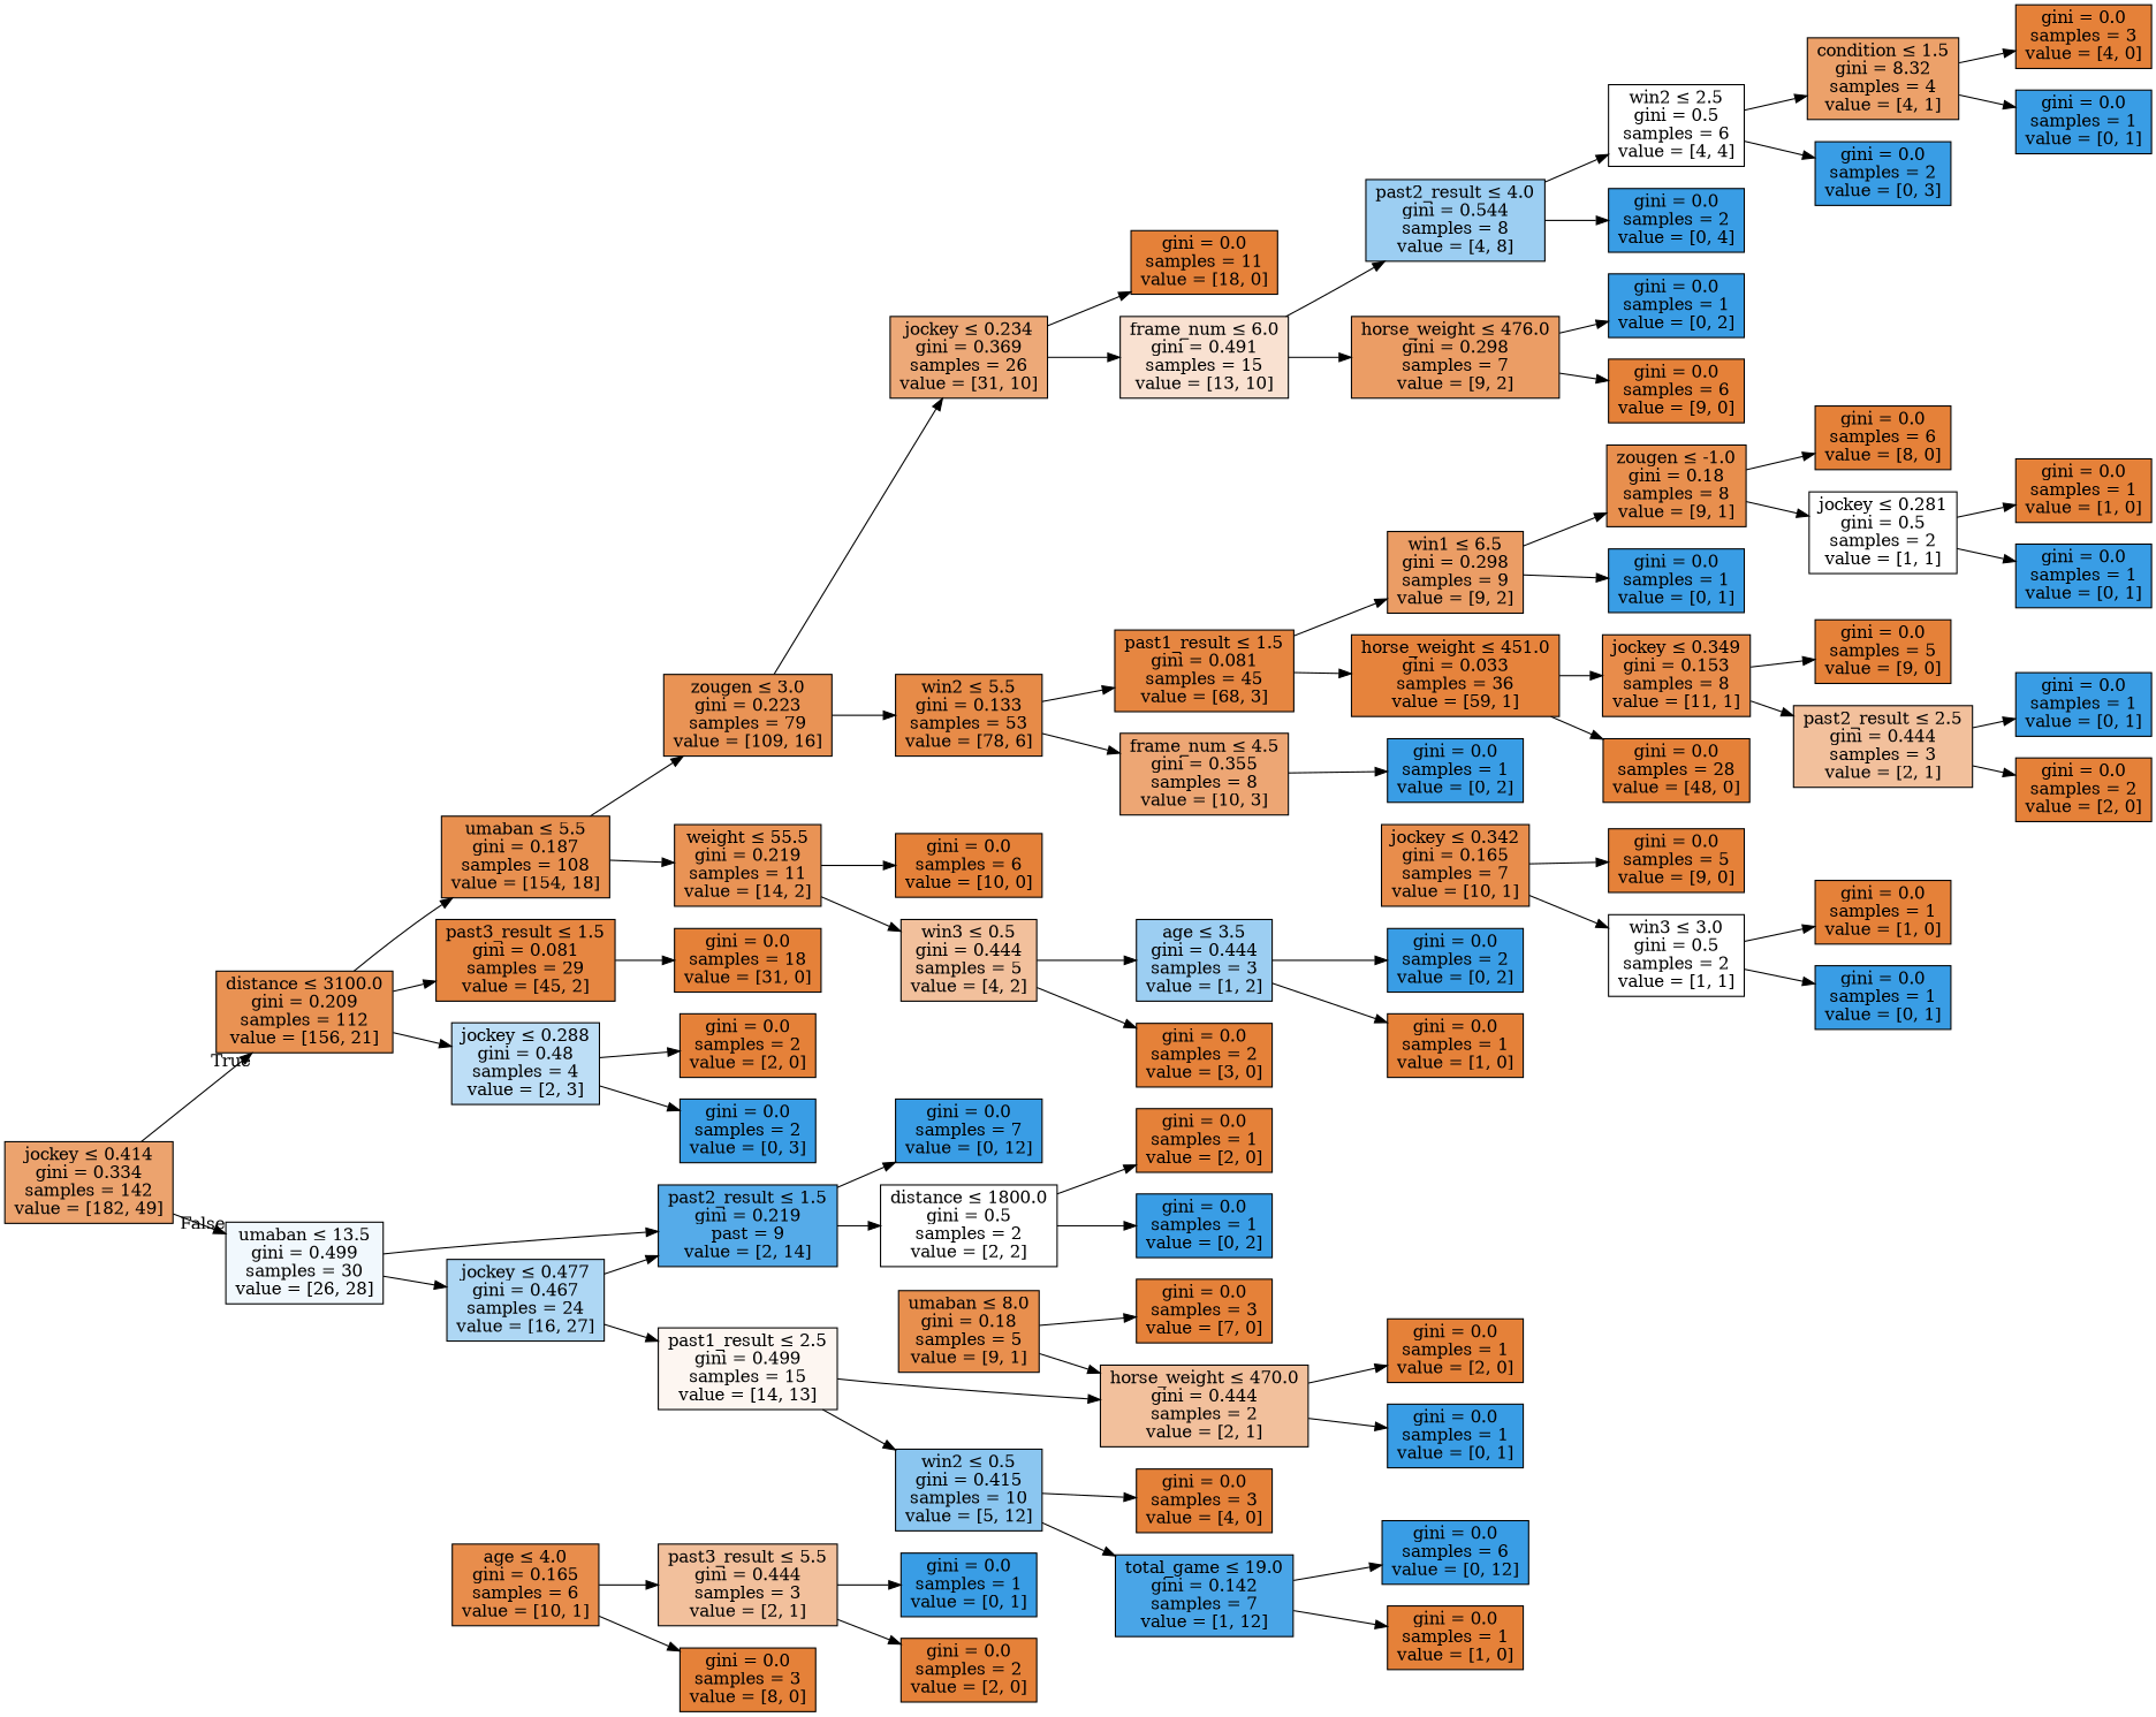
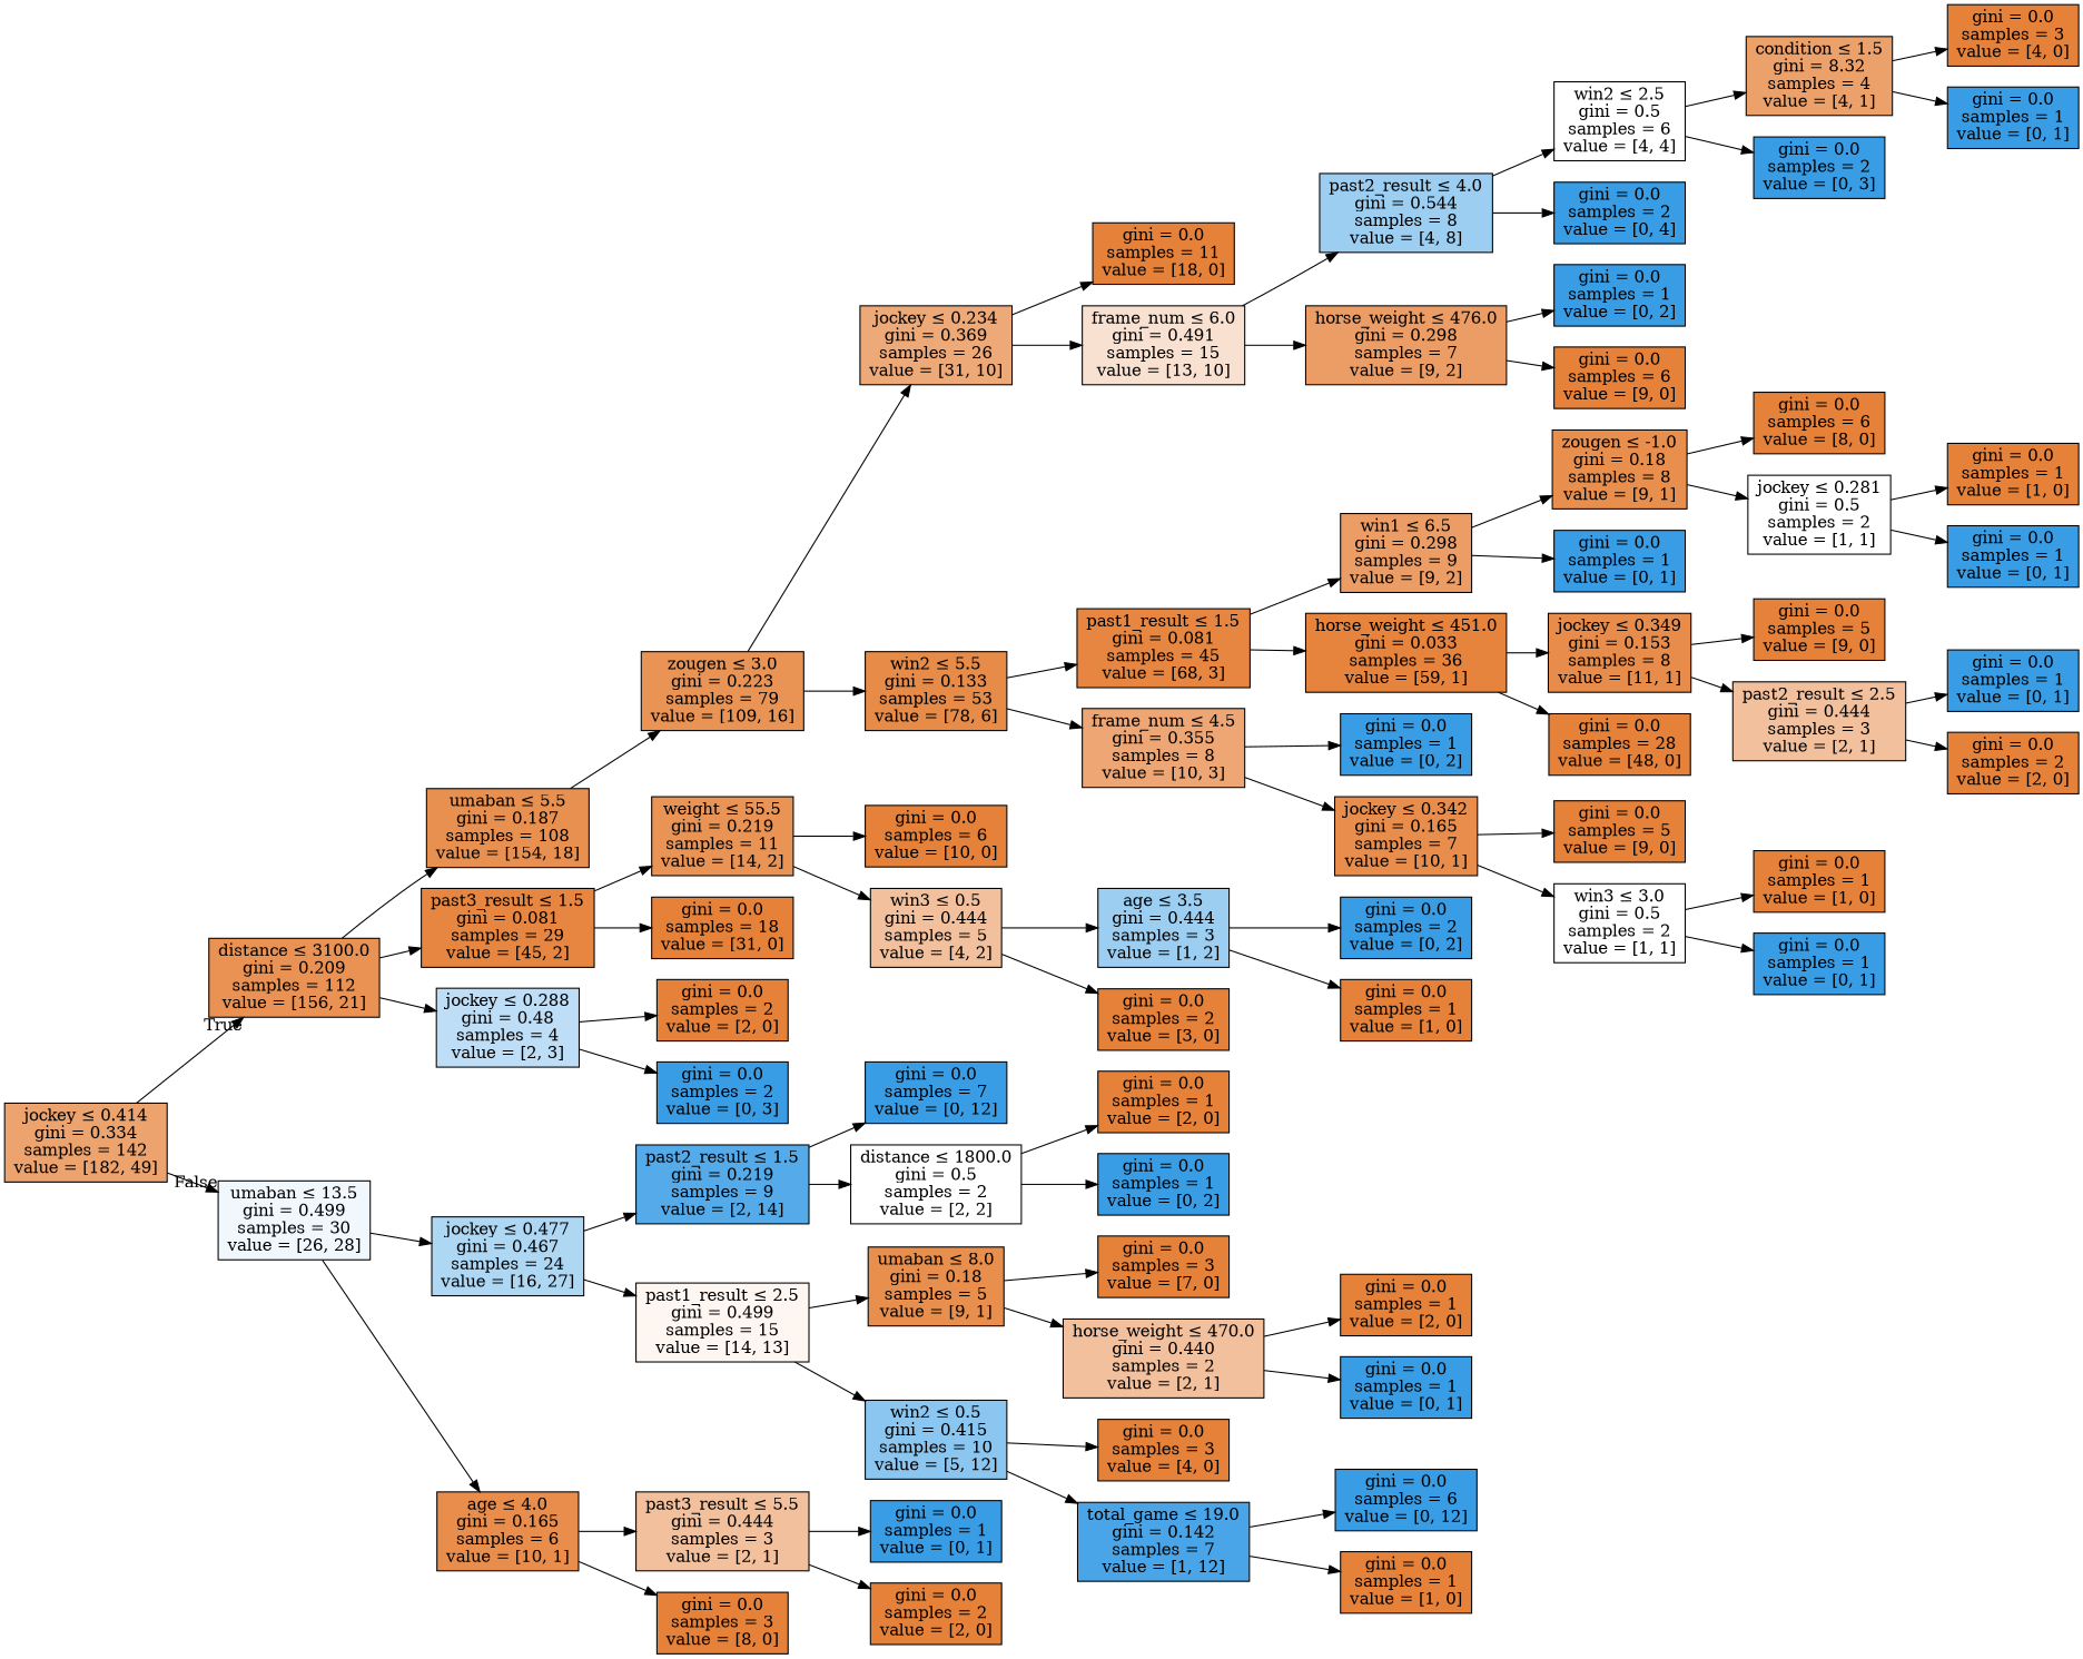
  digraph {
    rankdir=LR
    node [color=black fillcolor="#e58139ff" shape=box style=filled]
    n1 [fillcolor="#e58139ba" label=<jockey &le; 0.414<br/>gini = 0.334<br/>samples = 142<br/>value = [182, 49]>]
    n2 [fillcolor="#e58139dd" label=<distance &le; 3100.0<br/>gini = 0.209<br/>samples = 112<br/>value = [156, 21]>]
    n3 [fillcolor="#399de512" label=<umaban &le; 13.5<br/>gini = 0.499<br/>samples = 30<br/>value = [26, 28]>]
    n4 [fillcolor="#e58139e1" label=<umaban &le; 5.5<br/>gini = 0.187<br/>samples = 108<br/>value = [154, 18]>]
    n5 [fillcolor="#399de555" label=<jockey &le; 0.288<br/>gini = 0.48<br/>samples = 4<br/>value = [2, 3]>]
    n6 [fillcolor="#e58139f4" label=<past3_result &le; 1.5<br/>gini = 0.081<br/>samples = 29<br/>value = [45, 2]>]
    n7 [fillcolor="#399de568" label=<jockey &le; 0.477<br/>gini = 0.467<br/>samples = 24<br/>value = [16, 27]>]
    n8 [fillcolor="#e58139e6" label=<age &le; 4.0<br/>gini = 0.165<br/>samples = 6<br/>value = [10, 1]>]
    n9 [fillcolor="#e58139da" label=<zougen &le; 3.0<br/>gini = 0.223<br/>samples = 79<br/>value = [109, 16]>]
    n10 [label=<gini = 0.0<br/>samples = 2<br/>value = [2, 0]>]
    n11 [fillcolor="#399de5ff" label=<gini = 0.0<br/>samples = 2<br/>value = [0, 3]>]
    n12 [fillcolor="#e58139db" label=<weight &le; 55.5<br/>gini = 0.219<br/>samples = 11<br/>value = [14, 2]>]
    n13 [label=<gini = 0.0<br/>samples = 18<br/>value = [31, 0]>]
    n14 [fillcolor="#e58139eb" label=<win2 &le; 5.5<br/>gini = 0.133<br/>samples = 53<br/>value = [78, 6]>]
    n15 [fillcolor="#e58139ad" label=<jockey &le; 0.234<br/>gini = 0.369<br/>samples = 26<br/>value = [31, 10]>]
    n16 [fillcolor="#e581397f" label=<win3 &le; 0.5<br/>gini = 0.444<br/>samples = 5<br/>value = [4, 2]>]
    n17 [label=<gini = 0.0<br/>samples = 6<br/>value = [10, 0]>]
    n18 [fillcolor="#399de57f" label=<age &le; 3.5<br/>gini = 0.444<br/>samples = 3<br/>value = [1, 2]>]
    n19 [label=<gini = 0.0<br/>samples = 2<br/>value = [3, 0]>]
    n20 [fillcolor="#399de5ff" label=<gini = 0.0<br/>samples = 2<br/>value = [0, 2]>]
    n21 [label=<gini = 0.0<br/>samples = 1<br/>value = [1, 0]>]
    n22 [fillcolor="#e58139f4" label=<past1_result &le; 1.5<br/>gini = 0.081<br/>samples = 45<br/>value = [68, 3]>]
    n23 [fillcolor="#e58139b3" label=<frame_num &le; 4.5<br/>gini = 0.355<br/>samples = 8<br/>value = [10, 3]>]
    n24 [label=<gini = 0.0<br/>samples = 11<br/>value = [18, 0]>]
    n25 [fillcolor="#e581393b" label=<frame_num &le; 6.0<br/>gini = 0.491<br/>samples = 15<br/>value = [13, 10]>]
    n26 [fillcolor="#e58139c6" label=<win1 &le; 6.5<br/>gini = 0.298<br/>samples = 9<br/>value = [9, 2]>]
    n27 [fillcolor="#e58139fb" label=<horse_weight &le; 451.0<br/>gini = 0.033<br/>samples = 36<br/>value = [59, 1]>]
    n28 [fillcolor="#399de5ff" label=<gini = 0.0<br/>samples = 1<br/>value = [0, 2]>]
    n29 [fillcolor="#e58139e6" label=<jockey &le; 0.342<br/>gini = 0.165<br/>samples = 7<br/>value = [10, 1]>]
    n30 [fillcolor="#e58139e3" label=<zougen &le; -1.0<br/>gini = 0.18<br/>samples = 8<br/>value = [9, 1]>]
    n31 [fillcolor="#399de5ff" label=<gini = 0.0<br/>samples = 1<br/>value = [0, 1]>]
    n32 [fillcolor="#e58139e8" label=<jockey &le; 0.349<br/>gini = 0.153<br/>samples = 8<br/>value = [11, 1]>]
    n33 [label=<gini = 0.0<br/>samples = 28<br/>value = [48, 0]>]
    n34 [label=<gini = 0.0<br/>samples = 6<br/>value = [8, 0]>]
    n35 [fillcolor="#e5813900" label=<jockey &le; 0.281<br/>gini = 0.5<br/>samples = 2<br/>value = [1, 1]>]
    n36 [label=<gini = 0.0<br/>samples = 1<br/>value = [1, 0]>]
    n37 [fillcolor="#399de5ff" label=<gini = 0.0<br/>samples = 1<br/>value = [0, 1]>]
    n38 [label=<gini = 0.0<br/>samples = 5<br/>value = [9, 0]>]
    n39 [fillcolor="#e581397f" label=<past2_result &le; 2.5<br/>gini = 0.444<br/>samples = 3<br/>value = [2, 1]>]
    n40 [fillcolor="#399de5ff" label=<gini = 0.0<br/>samples = 1<br/>value = [0, 1]>]
    n41 [label=<gini = 0.0<br/>samples = 2<br/>value = [2, 0]>]
    n42 [label=<gini = 0.0<br/>samples = 5<br/>value = [9, 0]>]
    n43 [fillcolor="#e5813900" label=<win3 &le; 3.0<br/>gini = 0.5<br/>samples = 2<br/>value = [1, 1]>]
    n44 [label=<gini = 0.0<br/>samples = 1<br/>value = [1, 0]>]
    n45 [fillcolor="#399de5ff" label=<gini = 0.0<br/>samples = 1<br/>value = [0, 1]>]
    n46 [fillcolor="#399de57f" label=<past2_result &le; 4.0<br/>gini = 0.544<br/>samples = 8<br/>value = [4, 8]>]
    n47 [fillcolor="#e58139c6" label=<horse_weight &le; 476.0<br/>gini = 0.298<br/>samples = 7<br/>value = [9, 2]>]
    n48 [fillcolor="#e5813900" label=<win2 &le; 2.5<br/>gini = 0.5<br/>samples = 6<br/>value = [4, 4]>]
    n49 [fillcolor="#399de5ff" label=<gini = 0.0<br/>samples = 2<br/>value = [0, 4]>]
    n50 [fillcolor="#399de5ff" label=<gini = 0.0<br/>samples = 1<br/>value = [0, 2]>]
    n51 [label=<gini = 0.0<br/>samples = 6<br/>value = [9, 0]>]
    n52 [fillcolor="#e58139bf" label=<condition &le; 1.5<br/>gini = 8.32<br/>samples = 4<br/>value = [4, 1]>]
    n53 [fillcolor="#399de5ff" label=<gini = 0.0<br/>samples = 2<br/>value = [0, 3]>]
    n54 [label=<gini = 0.0<br/>samples = 3<br/>value = [4, 0]>]
    n55 [fillcolor="#399de5ff" label=<gini = 0.0<br/>samples = 1<br/>value = [0, 1]>]
-   n56 [fillcolor="#399de5db" label=<past2_result &le; 1.5<br/>gini = 0.219<br/>past = 9<br/>value = [2, 14]>]
+   n56 [fillcolor="#399de5db" label=<past2_result &le; 1.5<br/>gini = 0.219<br/>samples = 9<br/>value = [2, 14]>]
    n57 [fillcolor="#e5813912" label=<past1_result &le; 2.5<br/>gini = 0.499<br/>samples = 15<br/>value = [14, 13]>]
    n58 [label=<gini = 0.0<br/>samples = 3<br/>value = [8, 0]>]
    n59 [fillcolor="#e581397f" label=<past3_result &le; 5.5<br/>gini = 0.444<br/>samples = 3<br/>value = [2, 1]>]
    n60 [fillcolor="#e5813900" label=<distance &le; 1800.0<br/>gini = 0.5<br/>samples = 2<br/>value = [2, 2]>]
    n61 [fillcolor="#399de5ff" label=<gini = 0.0<br/>samples = 7<br/>value = [0, 12]>]
    n62 [fillcolor="#399de595" label=<win2 &le; 0.5<br/>gini = 0.415<br/>samples = 10<br/>value = [5, 12]>]
    n63 [fillcolor="#e58139e3" label=<umaban &le; 8.0<br/>gini = 0.18<br/>samples = 5<br/>value = [9, 1]>]
    n64 [label=<gini = 0.0<br/>samples = 1<br/>value = [2, 0]>]
    n65 [fillcolor="#399de5ff" label=<gini = 0.0<br/>samples = 1<br/>value = [0, 2]>]
    n66 [label=<gini = 0.0<br/>samples = 3<br/>value = [4, 0]>]
    n67 [fillcolor="#399de5ea" label=<total_game &le; 19.0<br/>gini = 0.142<br/>samples = 7<br/>value = [1, 12]>]
    n68 [label=<gini = 0.0<br/>samples = 3<br/>value = [7, 0]>]
-   n69 [fillcolor="#e581397f" label=<horse_weight &le; 470.0<br/>gini = 0.444<br/>samples = 2<br/>value = [2, 1]>]
+   n69 [fillcolor="#e581397f" label=<horse_weight &le; 470.0<br/>gini = 0.440<br/>samples = 2<br/>value = [2, 1]>]
    n70 [fillcolor="#399de5ff" label=<gini = 0.0<br/>samples = 6<br/>value = [0, 12]>]
    n71 [label=<gini = 0.0<br/>samples = 1<br/>value = [1, 0]>]
    n72 [label=<gini = 0.0<br/>samples = 1<br/>value = [2, 0]>]
    n73 [fillcolor="#399de5ff" label=<gini = 0.0<br/>samples = 1<br/>value = [0, 1]>]
    n74 [label=<gini = 0.0<br/>samples = 2<br/>value = [2, 0]>]
    n75 [fillcolor="#399de5ff" label=<gini = 0.0<br/>samples = 1<br/>value = [0, 1]>]
    n1 -> n2 [headlabel=True labelangle=45 labeldistance=2.5]
    n1 -> n3 [headlabel=False labelangle=-45 labeldistance=2.5]
    n2 -> n4
    n2 -> n5
    n2 -> n6
    n3 -> n7
-   n3 -> n56
+   n3 -> n8
    n4 -> n9
    n5 -> n10
    n5 -> n11
-   n4 -> n12
+   n6 -> n12
    n6 -> n13
    n7 -> n56
    n7 -> n57
    n8 -> n58
    n8 -> n59
    n9 -> n14
    n9 -> n15
    n12 -> n16
    n12 -> n17
    n14 -> n22
    n14 -> n23
    n15 -> n24
    n15 -> n25
    n16 -> n18
    n16 -> n19
    n18 -> n20
    n18 -> n21
    n22 -> n26
    n22 -> n27
    n23 -> n28
+   n23 -> n29
    n25 -> n46
    n25 -> n47
    n26 -> n30
    n26 -> n31
    n27 -> n32
    n27 -> n33
    n29 -> n42
    n29 -> n43
    n30 -> n34
    n30 -> n35
    n32 -> n38
    n32 -> n39
    n35 -> n36
    n35 -> n37
    n39 -> n40
    n39 -> n41
    n43 -> n44
    n43 -> n45
    n46 -> n48
    n46 -> n49
    n47 -> n50
    n47 -> n51
    n48 -> n52
    n48 -> n53
    n52 -> n54
    n52 -> n55
    n56 -> n60
    n56 -> n61
    n57 -> n62
-   n57 -> n69
+   n57 -> n63
    n59 -> n74
    n59 -> n75
    n60 -> n64
    n60 -> n65
    n62 -> n66
    n62 -> n67
    n63 -> n68
    n63 -> n69
    n67 -> n70
    n67 -> n71
    n69 -> n72
    n69 -> n73
  }
